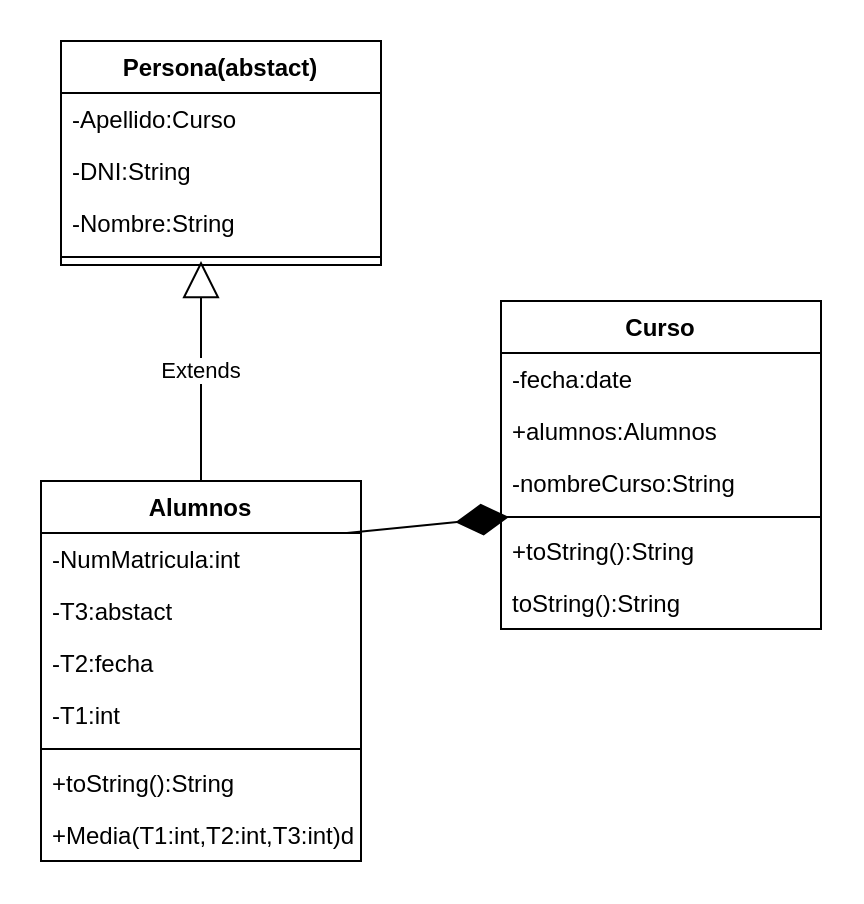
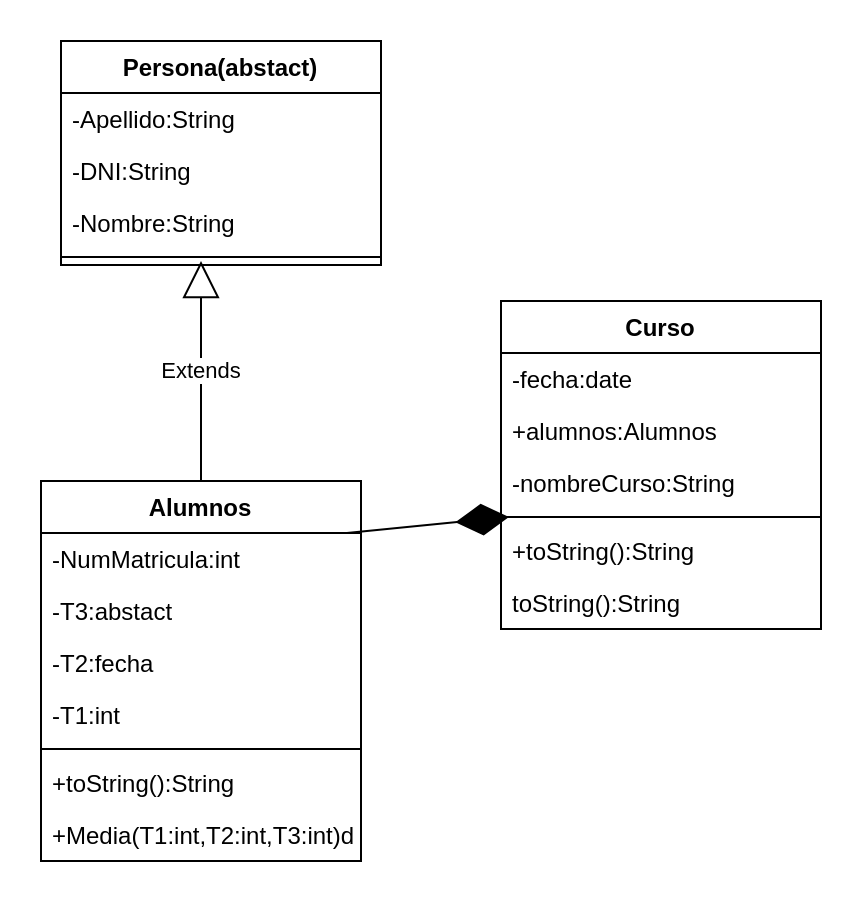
  <mxCell id="0" />
  <mxCell id="1" parent="0" />
  <mxCell id="2" value="Persona(abstact)" style="swimlane;fontStyle=1;align=center;verticalAlign=top;childLayout=stackLayout;horizontal=1;startSize=26;horizontalStack=0;resizeParent=1;resizeParentMax=0;resizeLast=0;collapsible=1;marginBottom=0;" vertex="1" parent="1"><mxGeometry x="30" y="20" width="160" height="112" as="geometry" /></mxCell>
- <mxCell id="3" value="-Apellido:Curso" style="text;strokeColor=none;fillColor=none;align=left;verticalAlign=top;spacingLeft=4;spacingRight=4;overflow=hidden;rotatable=0;points=[[0,0.5],[1,0.5]];portConstraint=eastwest;" vertex="1" parent="2"><mxGeometry y="26" width="160" height="26" as="geometry" /></mxCell>
+ <mxCell id="3" value="-Apellido:String" style="text;strokeColor=none;fillColor=none;align=left;verticalAlign=top;spacingLeft=4;spacingRight=4;overflow=hidden;rotatable=0;points=[[0,0.5],[1,0.5]];portConstraint=eastwest;" vertex="1" parent="2"><mxGeometry y="26" width="160" height="26" as="geometry" /></mxCell>
  <mxCell id="4" value="-DNI:String" style="text;strokeColor=none;fillColor=none;align=left;verticalAlign=top;spacingLeft=4;spacingRight=4;overflow=hidden;rotatable=0;points=[[0,0.5],[1,0.5]];portConstraint=eastwest;" vertex="1" parent="2"><mxGeometry y="52" width="160" height="26" as="geometry" /></mxCell>
  <mxCell id="5" value="-Nombre:String" style="text;strokeColor=none;fillColor=none;align=left;verticalAlign=top;spacingLeft=4;spacingRight=4;overflow=hidden;rotatable=0;points=[[0,0.5],[1,0.5]];portConstraint=eastwest;" vertex="1" parent="2"><mxGeometry y="78" width="160" height="26" as="geometry" /></mxCell>
  <mxCell id="6" value="" style="line;strokeWidth=1;fillColor=none;align=left;verticalAlign=middle;spacingTop=-1;spacingLeft=3;spacingRight=3;rotatable=0;labelPosition=right;points=[];portConstraint=eastwest;" vertex="1" parent="2"><mxGeometry y="104" width="160" height="8" as="geometry" /></mxCell>
  <mxCell id="7" value="Curso" style="swimlane;fontStyle=1;align=center;verticalAlign=top;childLayout=stackLayout;horizontal=1;startSize=26;horizontalStack=0;resizeParent=1;resizeParentMax=0;resizeLast=0;collapsible=1;marginBottom=0;" vertex="1" parent="1"><mxGeometry x="250" y="150" width="160" height="164" as="geometry" /></mxCell>
  <mxCell id="8" value="-fecha:date" style="text;strokeColor=none;fillColor=none;align=left;verticalAlign=top;spacingLeft=4;spacingRight=4;overflow=hidden;rotatable=0;points=[[0,0.5],[1,0.5]];portConstraint=eastwest;" vertex="1" parent="7"><mxGeometry y="26" width="160" height="26" as="geometry" /></mxCell>
  <mxCell id="9" value="+alumnos:Alumnos" style="text;strokeColor=none;fillColor=none;align=left;verticalAlign=top;spacingLeft=4;spacingRight=4;overflow=hidden;rotatable=0;points=[[0,0.5],[1,0.5]];portConstraint=eastwest;" vertex="1" parent="7"><mxGeometry y="52" width="160" height="26" as="geometry" /></mxCell>
  <mxCell id="10" value="-nombreCurso:String" style="text;strokeColor=none;fillColor=none;align=left;verticalAlign=top;spacingLeft=4;spacingRight=4;overflow=hidden;rotatable=0;points=[[0,0.5],[1,0.5]];portConstraint=eastwest;" vertex="1" parent="7"><mxGeometry y="78" width="160" height="26" as="geometry" /></mxCell>
  <mxCell id="11" value="" style="line;strokeWidth=1;fillColor=none;align=left;verticalAlign=middle;spacingTop=-1;spacingLeft=3;spacingRight=3;rotatable=0;labelPosition=right;points=[];portConstraint=eastwest;" vertex="1" parent="7"><mxGeometry y="104" width="160" height="8" as="geometry" /></mxCell>
  <mxCell id="12" value="+toString():String" style="text;strokeColor=none;fillColor=none;align=left;verticalAlign=top;spacingLeft=4;spacingRight=4;overflow=hidden;rotatable=0;points=[[0,0.5],[1,0.5]];portConstraint=eastwest;" vertex="1" parent="7"><mxGeometry y="112" width="160" height="26" as="geometry" /></mxCell>
  <mxCell id="13" value="toString():String" style="text;strokeColor=none;fillColor=none;align=left;verticalAlign=top;spacingLeft=4;spacingRight=4;overflow=hidden;rotatable=0;points=[[0,0.5],[1,0.5]];portConstraint=eastwest;" vertex="1" parent="7"><mxGeometry y="138" width="160" height="26" as="geometry" /></mxCell>
  <mxCell id="14" value="Alumnos" style="swimlane;fontStyle=1;align=center;verticalAlign=top;childLayout=stackLayout;horizontal=1;startSize=26;horizontalStack=0;resizeParent=1;resizeParentMax=0;resizeLast=0;collapsible=1;marginBottom=0;" vertex="1" parent="1"><mxGeometry x="20" y="240" width="160" height="190" as="geometry" /></mxCell>
  <mxCell id="15" value="-NumMatricula:int" style="text;strokeColor=none;fillColor=none;align=left;verticalAlign=top;spacingLeft=4;spacingRight=4;overflow=hidden;rotatable=0;points=[[0,0.5],[1,0.5]];portConstraint=eastwest;" vertex="1" parent="14"><mxGeometry y="26" width="160" height="26" as="geometry" /></mxCell>
  <mxCell id="16" value="-T3:abstact" style="text;strokeColor=none;fillColor=none;align=left;verticalAlign=top;spacingLeft=4;spacingRight=4;overflow=hidden;rotatable=0;points=[[0,0.5],[1,0.5]];portConstraint=eastwest;" vertex="1" parent="14"><mxGeometry y="52" width="160" height="26" as="geometry" /></mxCell>
  <mxCell id="17" value="-T2:fecha" style="text;strokeColor=none;fillColor=none;align=left;verticalAlign=top;spacingLeft=4;spacingRight=4;overflow=hidden;rotatable=0;points=[[0,0.5],[1,0.5]];portConstraint=eastwest;" vertex="1" parent="14"><mxGeometry y="78" width="160" height="26" as="geometry" /></mxCell>
  <mxCell id="18" value="-T1:int" style="text;strokeColor=none;fillColor=none;align=left;verticalAlign=top;spacingLeft=4;spacingRight=4;overflow=hidden;rotatable=0;points=[[0,0.5],[1,0.5]];portConstraint=eastwest;" vertex="1" parent="14"><mxGeometry y="104" width="160" height="26" as="geometry" /></mxCell>
  <mxCell id="19" value="" style="line;strokeWidth=1;fillColor=none;align=left;verticalAlign=middle;spacingTop=-1;spacingLeft=3;spacingRight=3;rotatable=0;labelPosition=right;points=[];portConstraint=eastwest;" vertex="1" parent="14"><mxGeometry y="130" width="160" height="8" as="geometry" /></mxCell>
  <mxCell id="20" value="+toString():String" style="text;strokeColor=none;fillColor=none;align=left;verticalAlign=top;spacingLeft=4;spacingRight=4;overflow=hidden;rotatable=0;points=[[0,0.5],[1,0.5]];portConstraint=eastwest;" vertex="1" parent="14"><mxGeometry y="138" width="160" height="26" as="geometry" /></mxCell>
  <mxCell id="21" value="+Media(T1:int,T2:int,T3:int)double&#10;" style="text;strokeColor=none;fillColor=none;align=left;verticalAlign=top;spacingLeft=4;spacingRight=4;overflow=hidden;rotatable=0;points=[[0,0.5],[1,0.5]];portConstraint=eastwest;" vertex="1" parent="14"><mxGeometry y="164" width="160" height="26" as="geometry" /></mxCell>
  <mxCell id="22" value="Extends" style="endArrow=block;endSize=16;endFill=0;html=1;rounded=0;" edge="1" parent="1" source="14"><mxGeometry width="160" relative="1" as="geometry"><mxPoint x="40" y="220" as="sourcePoint" /><mxPoint x="100" y="130" as="targetPoint" /></mxGeometry></mxCell>
  <mxCell id="23" value="" style="endArrow=diamondThin;endFill=1;endSize=24;html=1;rounded=0;exitX=0.956;exitY=0;exitDx=0;exitDy=0;exitPerimeter=0;entryX=0.025;entryY=0.5;entryDx=0;entryDy=0;entryPerimeter=0;" edge="1" parent="1" source="15" target="11"><mxGeometry width="160" relative="1" as="geometry"><mxPoint x="190" y="370" as="sourcePoint" /><mxPoint x="240" y="260" as="targetPoint" /></mxGeometry></mxCell>
